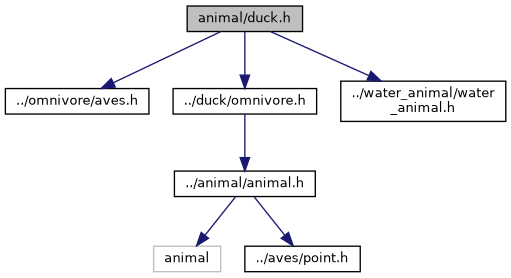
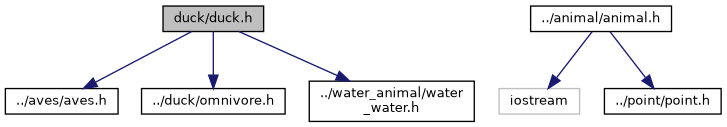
  digraph {
    node [color=black fillcolor=white fontname=Helvetica fontsize=10 shape=record style=filled]
    edge [color=midnightblue fontname=Helvetica fontsize=10 labelfontname=Helvetica labelfontsize=10 style=solid]
-   n1 [fillcolor=grey75 fontcolor=black height=0.2 label="animal/duck.h" width=0.4]
-   n2 [height=0.2 label="../omnivore/aves.h" width=0.4]
+   n1 [fillcolor=grey75 fontcolor=black height=0.2 label="duck/duck.h" width=0.4]
+   n2 [height=0.2 label="../aves/aves.h" width=0.4]
    n3 [height=0.2 label="../duck/omnivore.h" width=0.4]
-   n4 [height=0.2 label="../water_animal/water\l_animal.h" width=0.4]
+   n4 [height=0.2 label="../water_animal/water\l_water.h" width=0.4]
    n5 [height=0.2 label="../animal/animal.h" width=0.4]
-   n6 [color=grey75 height=0.2 label=animal width=0.4]
-   n7 [height=0.2 label="../aves/point.h" width=0.4]
+   n6 [color=grey75 height=0.2 label=iostream width=0.4]
+   n7 [height=0.2 label="../point/point.h" width=0.4]
    n1 -> n2
    n1 -> n3
    n1 -> n4
-   n3 -> n5
    n5 -> n6
    n5 -> n7
  }
